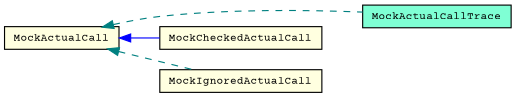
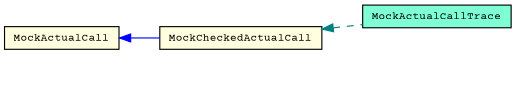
  digraph {
    fontname="Courier Prime"
    rankdir=LR
    node [color=black fillcolor=lightyellow fontname="Courier Prime" fontsize=10 shape=record style=filled]
    edge [color=teal dir=back fontname="Courier Prime" fontsize=10 labelfontname=Helvetica labelfontsize=10 style=dashed]
    n1 [height=0.2 label=MockActualCall width=0.4]
    n2 [fillcolor=aquamarine height=0.2 label=MockActualCallTrace width=0.4]
    n3 [height=0.2 label=MockCheckedActualCall width=0.4]
-   n4 [height=0.2 label=MockIgnoredActualCall width=0.4]
-   n1 -> n2
+   n3 -> n2
    n1 -> n3 [color=blue style=solid]
-   n1 -> n4
  }
